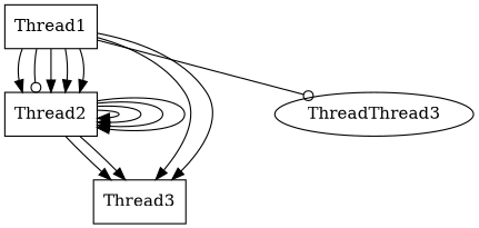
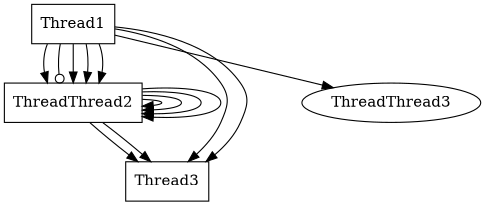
  digraph {
    node [color=black shape=box]
    edge [arrowhead=normal]
    Thread1
-   Thread2
+   Thread2 [label=ThreadThread2]
    Thread3
    ThreadThread3 [color="" shape=""]
    Thread1 -> Thread2
    Thread1 -> Thread2 [arrowhead=odot]
    Thread1 -> Thread2
    Thread1 -> Thread2
    Thread1 -> Thread2
    Thread1 -> Thread3
    Thread1 -> Thread3
-   Thread1 -> ThreadThread3 [arrowhead=odot]
+   Thread1 -> ThreadThread3
    Thread2 -> Thread2
    Thread2 -> Thread2
    Thread2 -> Thread2
    Thread2 -> Thread2
    Thread2 -> Thread3
    Thread2 -> Thread3
  }
